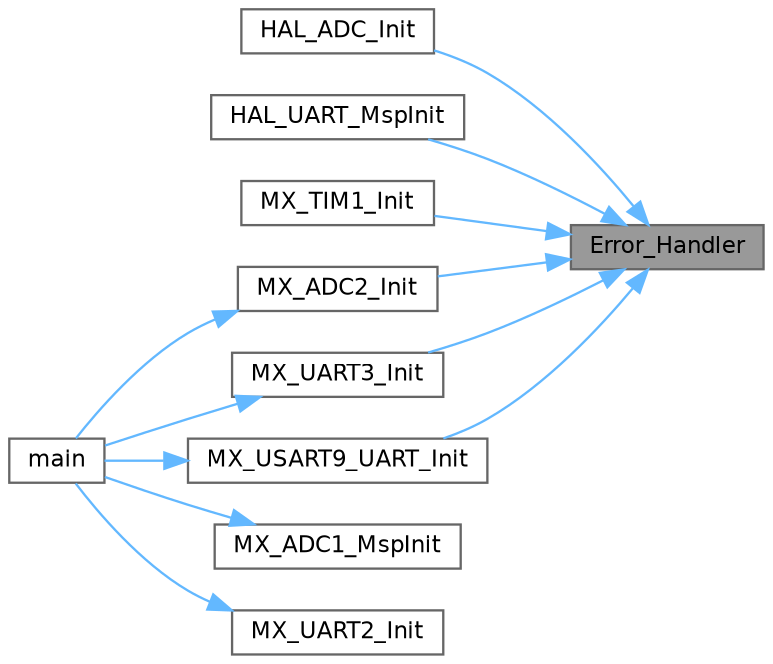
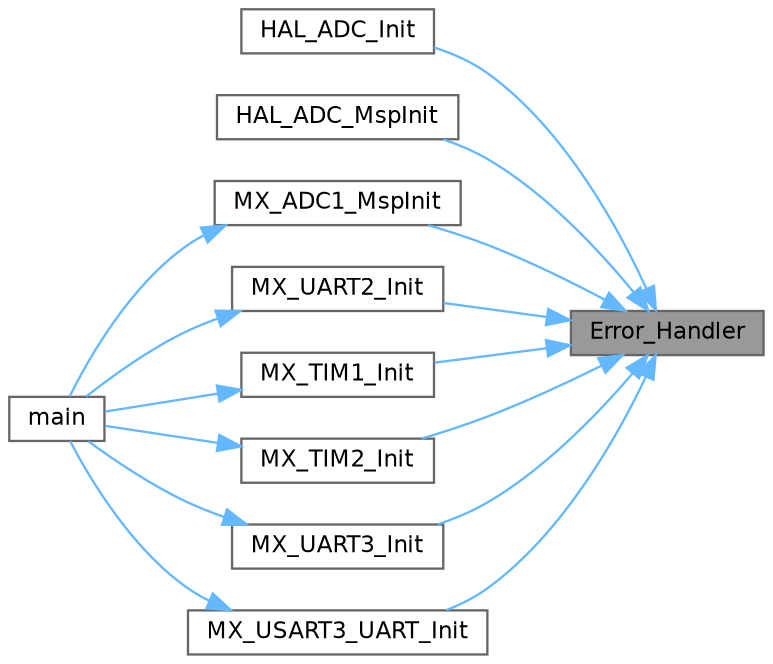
  digraph {
    rankdir=RL
    node [color=grey40 fillcolor=white fontname=Helvetica fontsize=10 shape=box style=filled]
    edge [color=steelblue1 dir=back fontname=Helvetica fontsize=10 labelfontname=Helvetica labelfontsize=10 style=solid]
    n1 [color=gray40 fillcolor=grey60 fontcolor=black height=0.2 label=Error_Handler width=0.4]
    n2 [height=0.2 label=HAL_ADC_Init width=0.4]
-   n3 [height=0.2 label=HAL_UART_MspInit width=0.4]
+   n3 [height=0.2 label=HAL_ADC_MspInit width=0.4]
    n4 [height=0.2 label=MX_ADC1_MspInit width=0.4]
    n5 [height=0.2 label=MX_UART2_Init width=0.4]
    n6 [height=0.2 label=MX_TIM1_Init width=0.4]
-   n7 [height=0.2 label=MX_ADC2_Init width=0.4]
+   n7 [height=0.2 label=MX_TIM2_Init width=0.4]
    n8 [height=0.2 label=MX_UART3_Init width=0.4]
-   n9 [height=0.2 label=MX_USART9_UART_Init width=0.4]
+   n9 [height=0.2 label=MX_USART3_UART_Init width=0.4]
    n10 [height=0.2 label=main width=0.4]
    n1 -> n2
    n1 -> n3
+   n1 -> n4
+   n1 -> n5
    n1 -> n6
    n1 -> n7
    n1 -> n8
    n1 -> n9
    n4 -> n10
    n5 -> n10
+   n6 -> n10
    n7 -> n10
    n8 -> n10
    n9 -> n10
  }
